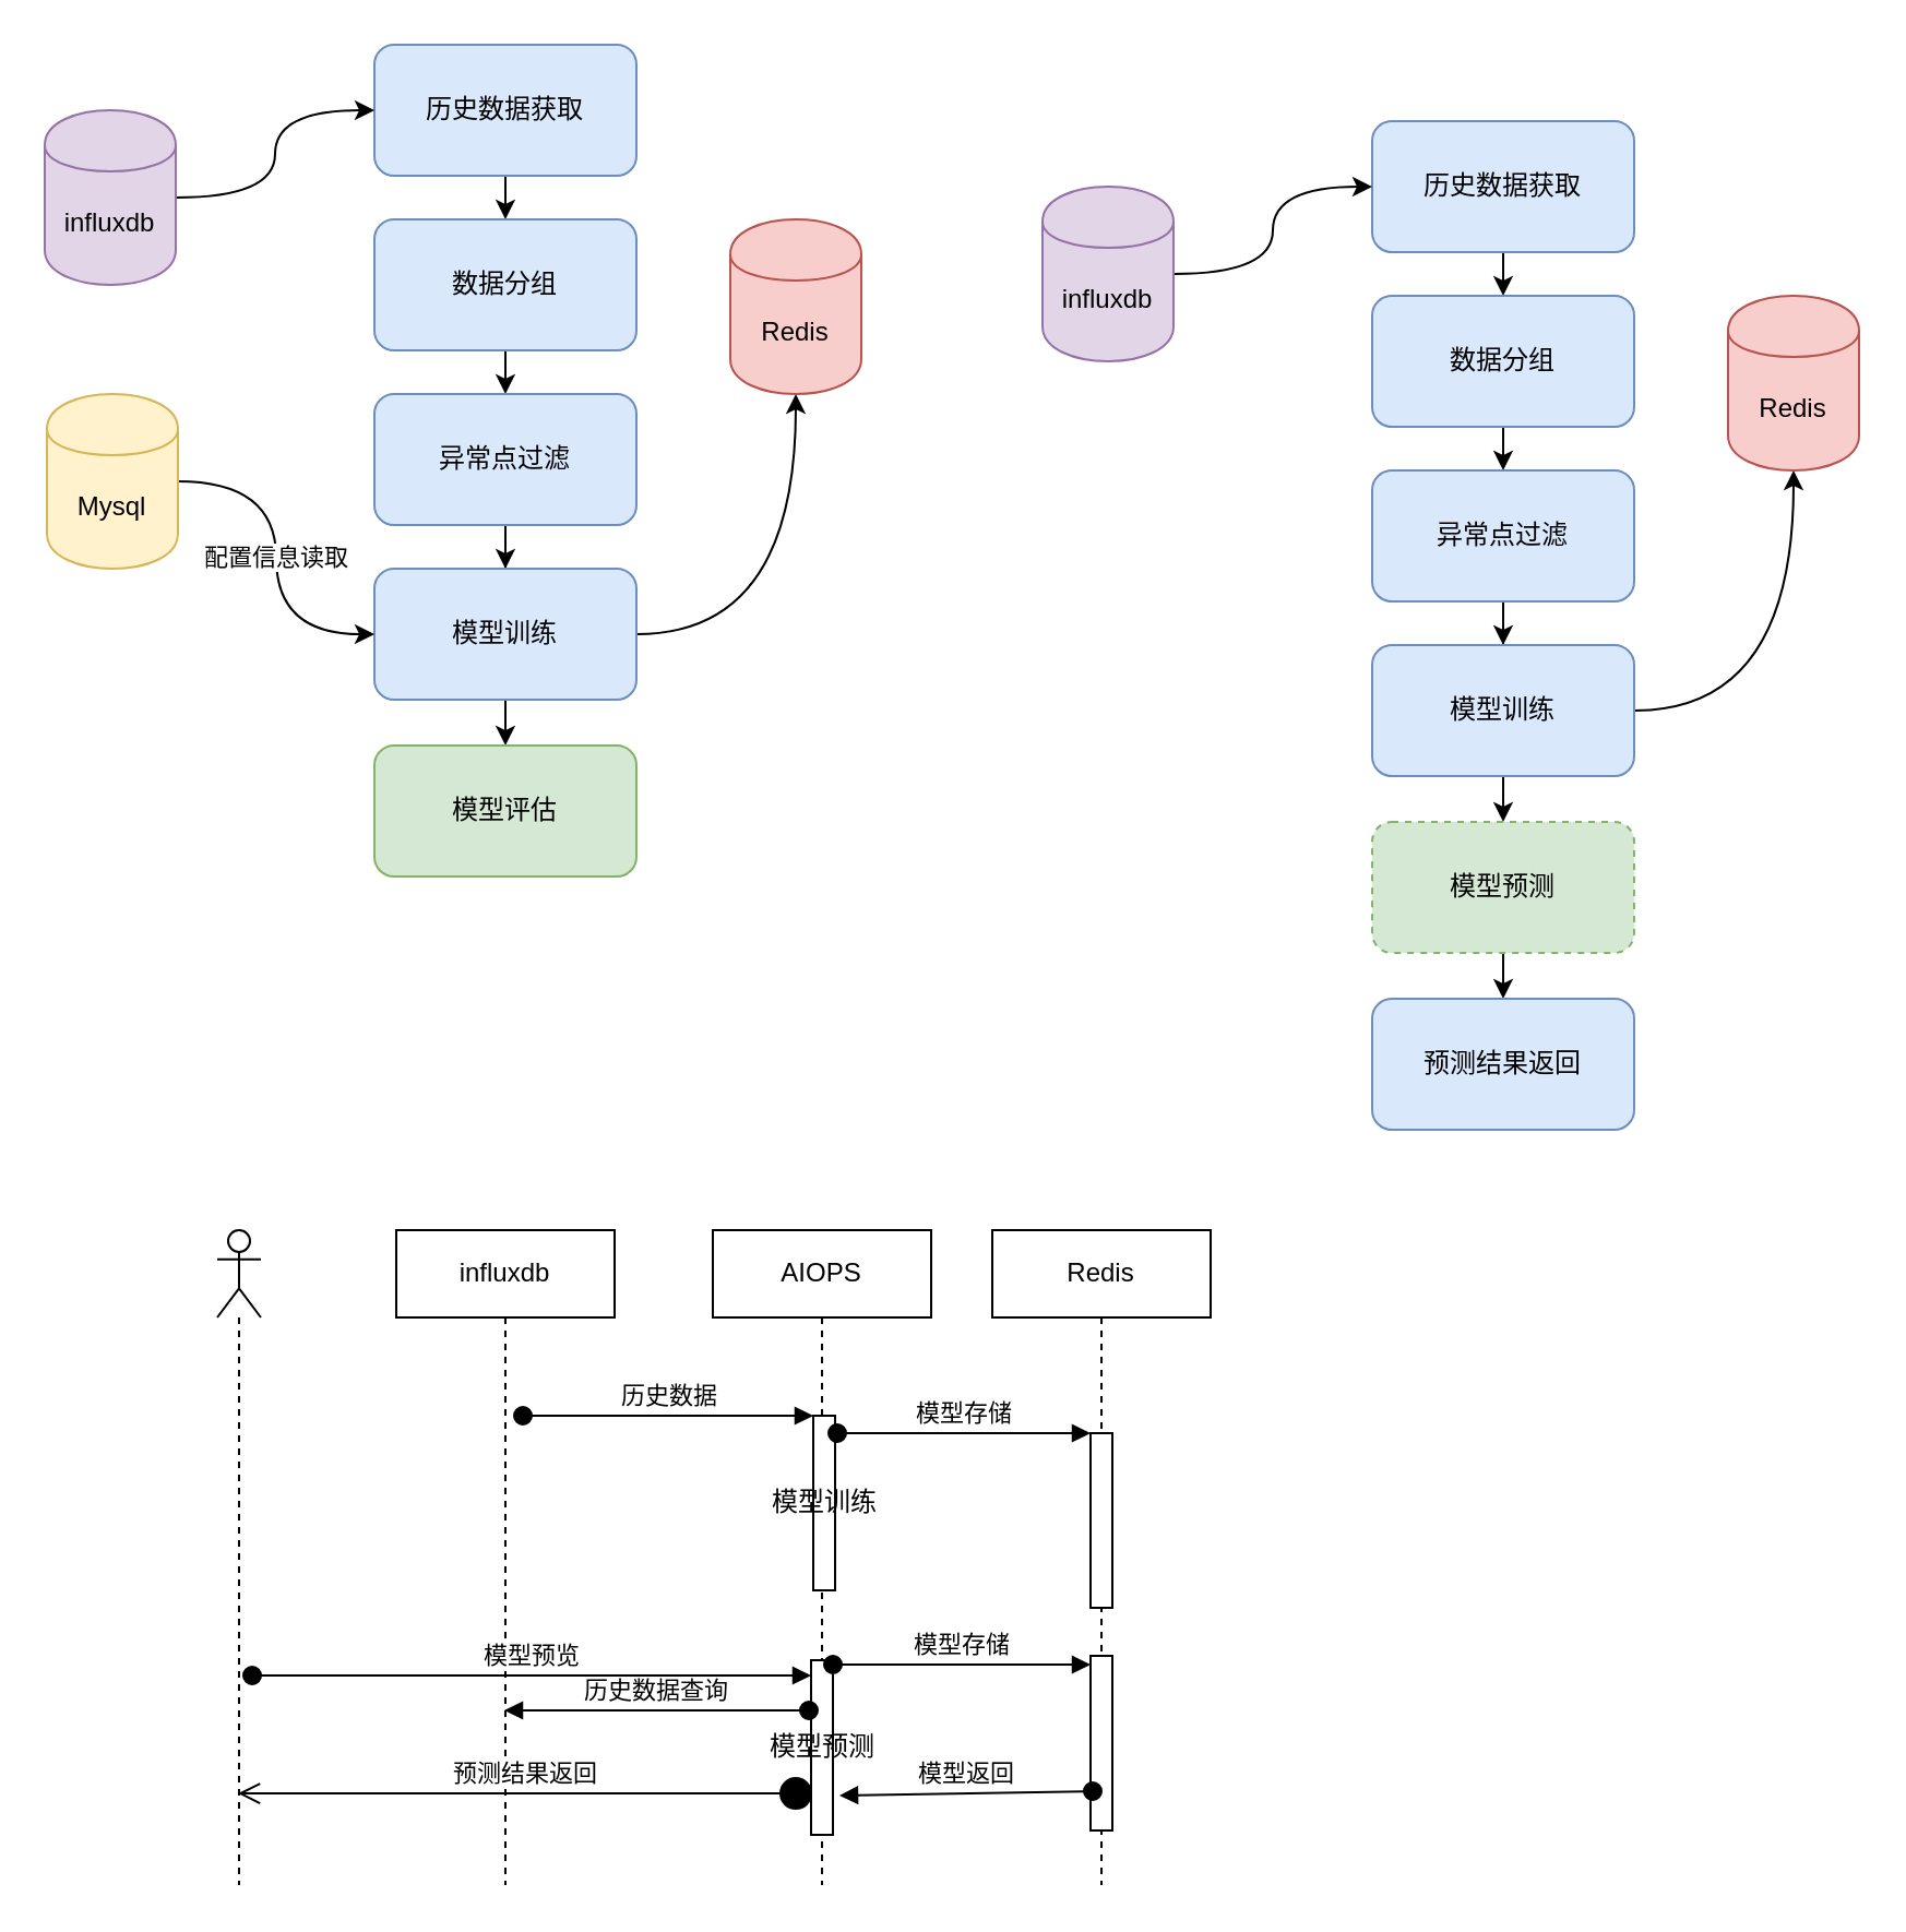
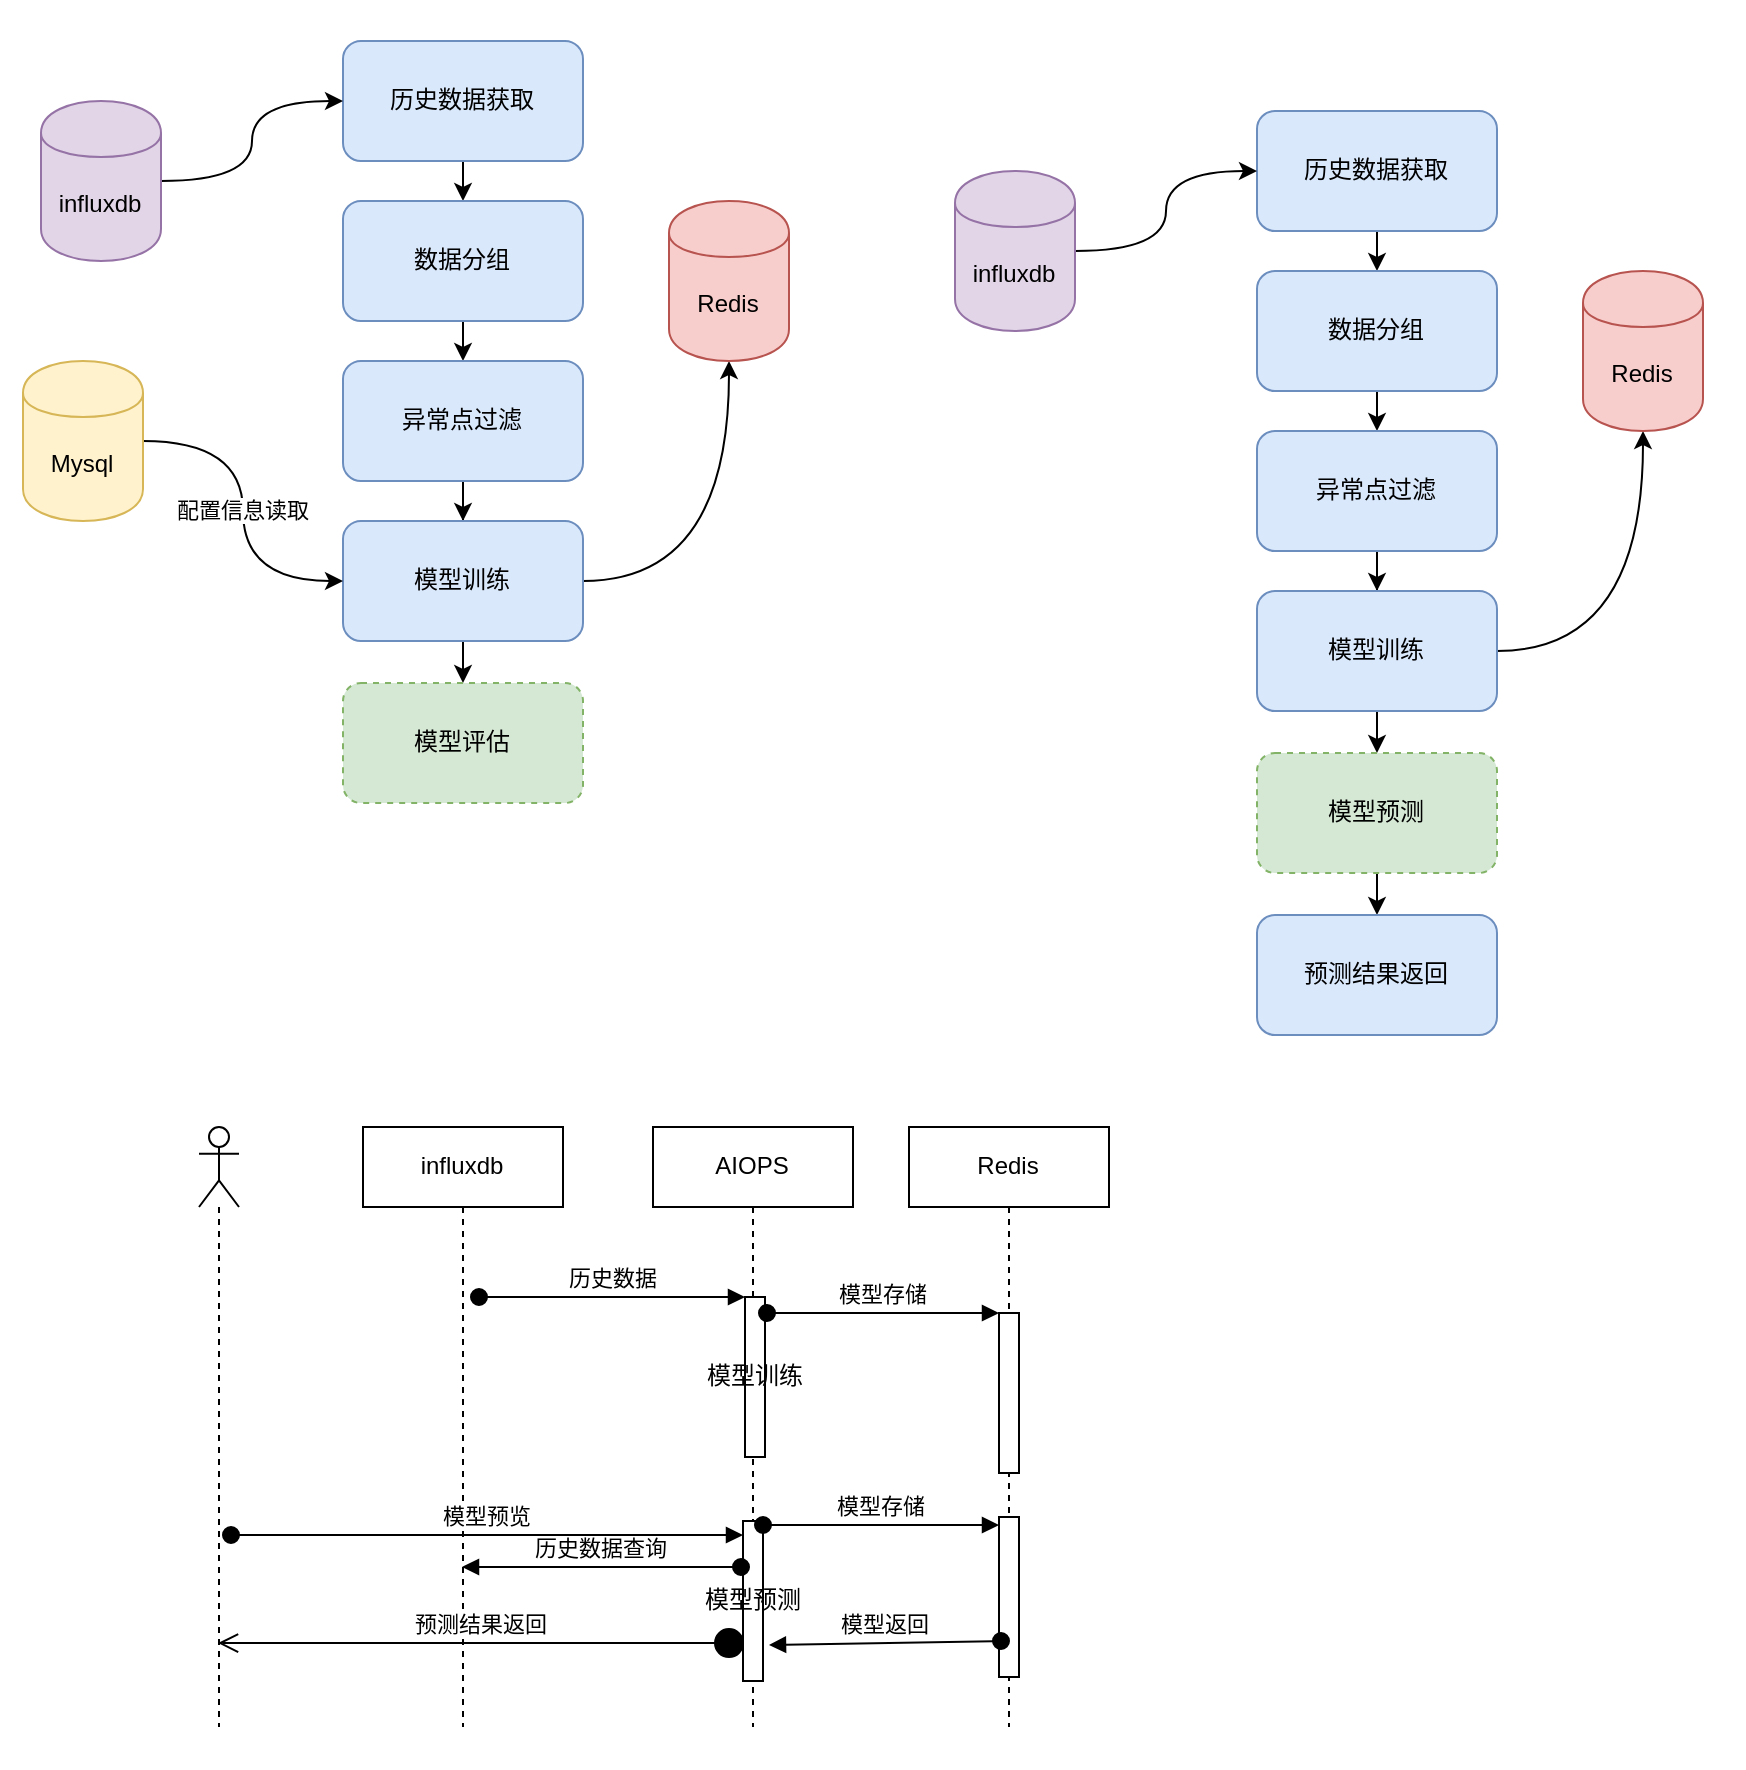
  <mxCell id="0" />
  <mxCell id="1" parent="0" />
  <mxCell id="2" style="edgeStyle=orthogonalEdgeStyle;rounded=0;orthogonalLoop=1;jettySize=auto;html=1;exitX=0.5;exitY=1;exitDx=0;exitDy=0;entryX=0.5;entryY=0;entryDx=0;entryDy=0;" edge="1" parent="1" source="3" target="7"><mxGeometry relative="1" as="geometry" /></mxCell>
  <mxCell id="3" value="历史数据获取" style="rounded=1;whiteSpace=wrap;html=1;fillColor=#dae8fc;strokeColor=#6c8ebf;" vertex="1" parent="1"><mxGeometry x="171" y="20" width="120" height="60" as="geometry" /></mxCell>
  <mxCell id="4" style="edgeStyle=orthogonalEdgeStyle;rounded=0;orthogonalLoop=1;jettySize=auto;html=1;exitX=1;exitY=0.5;exitDx=0;exitDy=0;entryX=0;entryY=0.5;entryDx=0;entryDy=0;curved=1;" edge="1" parent="1" source="5" target="3"><mxGeometry relative="1" as="geometry" /></mxCell>
  <mxCell id="5" value="influxdb" style="shape=cylinder;whiteSpace=wrap;html=1;boundedLbl=1;backgroundOutline=1;fillColor=#e1d5e7;strokeColor=#9673a6;" vertex="1" parent="1"><mxGeometry x="20" y="50" width="60" height="80" as="geometry" /></mxCell>
  <mxCell id="6" style="edgeStyle=orthogonalEdgeStyle;rounded=0;orthogonalLoop=1;jettySize=auto;html=1;exitX=0.5;exitY=1;exitDx=0;exitDy=0;entryX=0.5;entryY=0;entryDx=0;entryDy=0;" edge="1" parent="1" source="7" target="9"><mxGeometry relative="1" as="geometry" /></mxCell>
  <mxCell id="7" value="数据分组" style="rounded=1;whiteSpace=wrap;html=1;fillColor=#dae8fc;strokeColor=#6c8ebf;" vertex="1" parent="1"><mxGeometry x="171" y="100" width="120" height="60" as="geometry" /></mxCell>
  <mxCell id="8" value="" style="edgeStyle=orthogonalEdgeStyle;rounded=0;orthogonalLoop=1;jettySize=auto;html=1;" edge="1" parent="1" source="9" target="12"><mxGeometry relative="1" as="geometry" /></mxCell>
  <mxCell id="9" value="异常点过滤" style="rounded=1;whiteSpace=wrap;html=1;fillColor=#dae8fc;strokeColor=#6c8ebf;" vertex="1" parent="1"><mxGeometry x="171" y="180" width="120" height="60" as="geometry" /></mxCell>
  <mxCell id="10" style="edgeStyle=orthogonalEdgeStyle;curved=1;rounded=0;orthogonalLoop=1;jettySize=auto;html=1;exitX=1;exitY=0.5;exitDx=0;exitDy=0;entryX=0.5;entryY=1;entryDx=0;entryDy=0;" edge="1" parent="1" source="12" target="13"><mxGeometry relative="1" as="geometry" /></mxCell>
  <mxCell id="11" style="edgeStyle=orthogonalEdgeStyle;curved=1;rounded=0;orthogonalLoop=1;jettySize=auto;html=1;exitX=0.5;exitY=1;exitDx=0;exitDy=0;" edge="1" parent="1" source="12" target="14"><mxGeometry relative="1" as="geometry" /></mxCell>
  <mxCell id="12" value="模型训练" style="rounded=1;whiteSpace=wrap;html=1;fillColor=#dae8fc;strokeColor=#6c8ebf;" vertex="1" parent="1"><mxGeometry x="171" y="260" width="120" height="60" as="geometry" /></mxCell>
  <mxCell id="13" value="Redis" style="shape=cylinder;whiteSpace=wrap;html=1;boundedLbl=1;backgroundOutline=1;fillColor=#f8cecc;strokeColor=#b85450;" vertex="1" parent="1"><mxGeometry x="334" y="100" width="60" height="80" as="geometry" /></mxCell>
- <mxCell id="14" value="模型评估" style="rounded=1;whiteSpace=wrap;html=1;fillColor=#d5e8d4;strokeColor=#82b366;dashed=0;" vertex="1" parent="1"><mxGeometry x="171" y="341" width="120" height="60" as="geometry" /></mxCell>
+ <mxCell id="14" value="模型评估" style="rounded=1;whiteSpace=wrap;html=1;fillColor=#d5e8d4;strokeColor=#82b366;dashed=1;" vertex="1" parent="1"><mxGeometry x="171" y="341" width="120" height="60" as="geometry" /></mxCell>
  <mxCell id="15" value="配置信息读取" style="edgeStyle=orthogonalEdgeStyle;curved=1;rounded=0;orthogonalLoop=1;jettySize=auto;html=1;exitX=1;exitY=0.5;exitDx=0;exitDy=0;" edge="1" parent="1" source="16" target="12"><mxGeometry relative="1" as="geometry" /></mxCell>
- <mxCell id="16" value="Mysql" style="shape=cylinder;whiteSpace=wrap;html=1;boundedLbl=1;backgroundOutline=1;fillColor=#fff2cc;strokeColor=#d6b656;" vertex="1" parent="1"><mxGeometry x="21" y="180" width="60" height="80" as="geometry" /></mxCell>
+ <mxCell id="16" value="Mysql" style="shape=cylinder;whiteSpace=wrap;html=1;boundedLbl=1;backgroundOutline=1;fillColor=#fff2cc;strokeColor=#d6b656;" vertex="1" parent="1"><mxGeometry x="11" y="180" width="60" height="80" as="geometry" /></mxCell>
  <mxCell id="17" value="influxdb" style="shape=umlLifeline;perimeter=lifelinePerimeter;whiteSpace=wrap;html=1;container=1;collapsible=0;recursiveResize=0;outlineConnect=0;" vertex="1" parent="1"><mxGeometry x="181" y="563" width="100" height="300" as="geometry" /></mxCell>
  <mxCell id="18" value="" style="shape=umlLifeline;participant=umlActor;perimeter=lifelinePerimeter;whiteSpace=wrap;html=1;container=1;collapsible=0;recursiveResize=0;verticalAlign=top;spacingTop=36;labelBackgroundColor=#ffffff;outlineConnect=0;" vertex="1" parent="1"><mxGeometry x="99" y="563" width="20" height="300" as="geometry" /></mxCell>
  <mxCell id="19" value="AIOPS" style="shape=umlLifeline;perimeter=lifelinePerimeter;whiteSpace=wrap;html=1;container=1;collapsible=0;recursiveResize=0;outlineConnect=0;" vertex="1" parent="1"><mxGeometry x="326" y="563" width="100" height="300" as="geometry" /></mxCell>
  <mxCell id="20" value="模型训练" style="html=1;points=[];perimeter=orthogonalPerimeter;" vertex="1" parent="19"><mxGeometry x="46" y="85" width="10" height="80" as="geometry" /></mxCell>
  <mxCell id="21" value="历史数据" style="html=1;verticalAlign=bottom;startArrow=oval;endArrow=block;startSize=8;" edge="1" target="20" parent="19"><mxGeometry relative="1" as="geometry"><mxPoint x="-87" y="85" as="sourcePoint" /></mxGeometry></mxCell>
  <mxCell id="22" value="模型预测" style="html=1;points=[];perimeter=orthogonalPerimeter;" vertex="1" parent="19"><mxGeometry x="45" y="197" width="10" height="80" as="geometry" /></mxCell>
  <mxCell id="23" value="Redis" style="shape=umlLifeline;perimeter=lifelinePerimeter;whiteSpace=wrap;html=1;container=1;collapsible=0;recursiveResize=0;outlineConnect=0;" vertex="1" parent="1"><mxGeometry x="454" y="563" width="100" height="300" as="geometry" /></mxCell>
  <mxCell id="24" value="" style="html=1;points=[];perimeter=orthogonalPerimeter;" vertex="1" parent="23"><mxGeometry x="45" y="93" width="10" height="80" as="geometry" /></mxCell>
  <mxCell id="25" value="" style="html=1;points=[];perimeter=orthogonalPerimeter;" vertex="1" parent="23"><mxGeometry x="45" y="195" width="10" height="80" as="geometry" /></mxCell>
  <mxCell id="26" value="模型存储" style="html=1;verticalAlign=bottom;startArrow=oval;endArrow=block;startSize=8;exitX=1.1;exitY=0.1;exitDx=0;exitDy=0;exitPerimeter=0;" edge="1" target="24" parent="1" source="20"><mxGeometry relative="1" as="geometry"><mxPoint x="439" y="656" as="sourcePoint" /></mxGeometry></mxCell>
  <mxCell id="27" value="模型预览" style="html=1;verticalAlign=bottom;startArrow=oval;startFill=1;endArrow=block;startSize=8;" edge="1" parent="1" target="22"><mxGeometry width="60" relative="1" as="geometry"><mxPoint x="115" y="767" as="sourcePoint" /><mxPoint x="230.5" y="767" as="targetPoint" /></mxGeometry></mxCell>
  <mxCell id="28" value="模型存储" style="html=1;verticalAlign=bottom;startArrow=oval;startFill=1;endArrow=block;startSize=8;exitX=1;exitY=0.4;exitDx=0;exitDy=0;exitPerimeter=0;entryX=0;entryY=0.425;entryDx=0;entryDy=0;entryPerimeter=0;" edge="1" parent="1"><mxGeometry width="60" relative="1" as="geometry"><mxPoint x="381" y="762" as="sourcePoint" /><mxPoint x="499" y="762" as="targetPoint" /></mxGeometry></mxCell>
  <mxCell id="29" value="模型返回" style="html=1;verticalAlign=bottom;startArrow=oval;startFill=1;endArrow=block;startSize=8;exitX=0.1;exitY=0.775;exitDx=0;exitDy=0;exitPerimeter=0;entryX=1.3;entryY=0.775;entryDx=0;entryDy=0;entryPerimeter=0;" edge="1" parent="1" source="25" target="22"><mxGeometry width="60" relative="1" as="geometry"><mxPoint x="20" y="884" as="sourcePoint" /><mxPoint x="80" y="884" as="targetPoint" /></mxGeometry></mxCell>
  <mxCell id="30" value="预测结果返回" style="html=1;verticalAlign=bottom;startArrow=circle;startFill=1;endArrow=open;startSize=6;endSize=8;exitX=0.1;exitY=0.763;exitDx=0;exitDy=0;exitPerimeter=0;" edge="1" parent="1" source="22" target="18"><mxGeometry width="80" relative="1" as="geometry"><mxPoint x="20" y="884" as="sourcePoint" /><mxPoint x="100" y="884" as="targetPoint" /></mxGeometry></mxCell>
  <mxCell id="31" value="历史数据查询" style="html=1;verticalAlign=bottom;startArrow=oval;startFill=1;endArrow=block;startSize=8;exitX=-0.1;exitY=0.263;exitDx=0;exitDy=0;exitPerimeter=0;" edge="1" parent="1"><mxGeometry width="60" relative="1" as="geometry"><mxPoint x="370" y="783" as="sourcePoint" /><mxPoint x="230.5" y="783" as="targetPoint" /></mxGeometry></mxCell>
  <mxCell id="32" style="edgeStyle=orthogonalEdgeStyle;rounded=0;orthogonalLoop=1;jettySize=auto;html=1;exitX=0.5;exitY=1;exitDx=0;exitDy=0;entryX=0.5;entryY=0;entryDx=0;entryDy=0;" edge="1" parent="1" source="33" target="37"><mxGeometry relative="1" as="geometry" /></mxCell>
  <mxCell id="33" value="历史数据获取" style="rounded=1;whiteSpace=wrap;html=1;fillColor=#dae8fc;strokeColor=#6c8ebf;" vertex="1" parent="1"><mxGeometry x="628" y="55" width="120" height="60" as="geometry" /></mxCell>
  <mxCell id="34" style="edgeStyle=orthogonalEdgeStyle;rounded=0;orthogonalLoop=1;jettySize=auto;html=1;exitX=1;exitY=0.5;exitDx=0;exitDy=0;entryX=0;entryY=0.5;entryDx=0;entryDy=0;curved=1;" edge="1" parent="1" source="35" target="33"><mxGeometry relative="1" as="geometry" /></mxCell>
  <mxCell id="35" value="influxdb" style="shape=cylinder;whiteSpace=wrap;html=1;boundedLbl=1;backgroundOutline=1;fillColor=#e1d5e7;strokeColor=#9673a6;" vertex="1" parent="1"><mxGeometry x="477" y="85" width="60" height="80" as="geometry" /></mxCell>
  <mxCell id="36" style="edgeStyle=orthogonalEdgeStyle;rounded=0;orthogonalLoop=1;jettySize=auto;html=1;exitX=0.5;exitY=1;exitDx=0;exitDy=0;entryX=0.5;entryY=0;entryDx=0;entryDy=0;" edge="1" parent="1" source="37" target="39"><mxGeometry relative="1" as="geometry" /></mxCell>
  <mxCell id="37" value="数据分组" style="rounded=1;whiteSpace=wrap;html=1;fillColor=#dae8fc;strokeColor=#6c8ebf;" vertex="1" parent="1"><mxGeometry x="628" y="135" width="120" height="60" as="geometry" /></mxCell>
  <mxCell id="38" value="" style="edgeStyle=orthogonalEdgeStyle;rounded=0;orthogonalLoop=1;jettySize=auto;html=1;" edge="1" parent="1" source="39" target="42"><mxGeometry relative="1" as="geometry" /></mxCell>
  <mxCell id="39" value="异常点过滤" style="rounded=1;whiteSpace=wrap;html=1;fillColor=#dae8fc;strokeColor=#6c8ebf;" vertex="1" parent="1"><mxGeometry x="628" y="215" width="120" height="60" as="geometry" /></mxCell>
  <mxCell id="40" style="edgeStyle=orthogonalEdgeStyle;curved=1;rounded=0;orthogonalLoop=1;jettySize=auto;html=1;exitX=1;exitY=0.5;exitDx=0;exitDy=0;entryX=0.5;entryY=1;entryDx=0;entryDy=0;" edge="1" parent="1" source="42" target="43"><mxGeometry relative="1" as="geometry" /></mxCell>
  <mxCell id="41" style="edgeStyle=orthogonalEdgeStyle;curved=1;rounded=0;orthogonalLoop=1;jettySize=auto;html=1;exitX=0.5;exitY=1;exitDx=0;exitDy=0;" edge="1" parent="1" source="42" target="45"><mxGeometry relative="1" as="geometry" /></mxCell>
  <mxCell id="42" value="模型训练" style="rounded=1;whiteSpace=wrap;html=1;fillColor=#dae8fc;strokeColor=#6c8ebf;" vertex="1" parent="1"><mxGeometry x="628" y="295" width="120" height="60" as="geometry" /></mxCell>
  <mxCell id="43" value="Redis" style="shape=cylinder;whiteSpace=wrap;html=1;boundedLbl=1;backgroundOutline=1;fillColor=#f8cecc;strokeColor=#b85450;" vertex="1" parent="1"><mxGeometry x="791" y="135" width="60" height="80" as="geometry" /></mxCell>
  <mxCell id="44" style="edgeStyle=orthogonalEdgeStyle;curved=1;rounded=0;orthogonalLoop=1;jettySize=auto;html=1;exitX=0.5;exitY=1;exitDx=0;exitDy=0;" edge="1" parent="1" source="45" target="46"><mxGeometry relative="1" as="geometry" /></mxCell>
  <mxCell id="45" value="模型预测" style="rounded=1;whiteSpace=wrap;html=1;fillColor=#d5e8d4;strokeColor=#82b366;dashed=1;" vertex="1" parent="1"><mxGeometry x="628" y="376" width="120" height="60" as="geometry" /></mxCell>
  <mxCell id="46" value="预测结果返回" style="rounded=1;whiteSpace=wrap;html=1;fillColor=#dae8fc;strokeColor=#6c8ebf;" vertex="1" parent="1"><mxGeometry x="628" y="457" width="120" height="60" as="geometry" /></mxCell>
